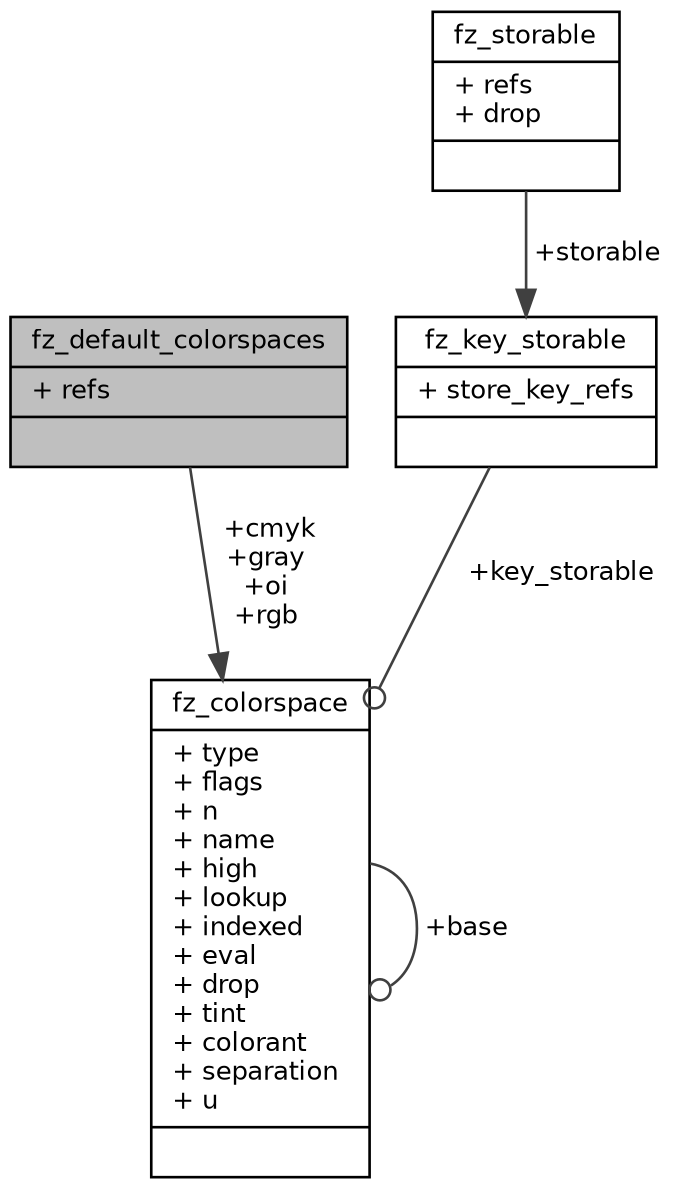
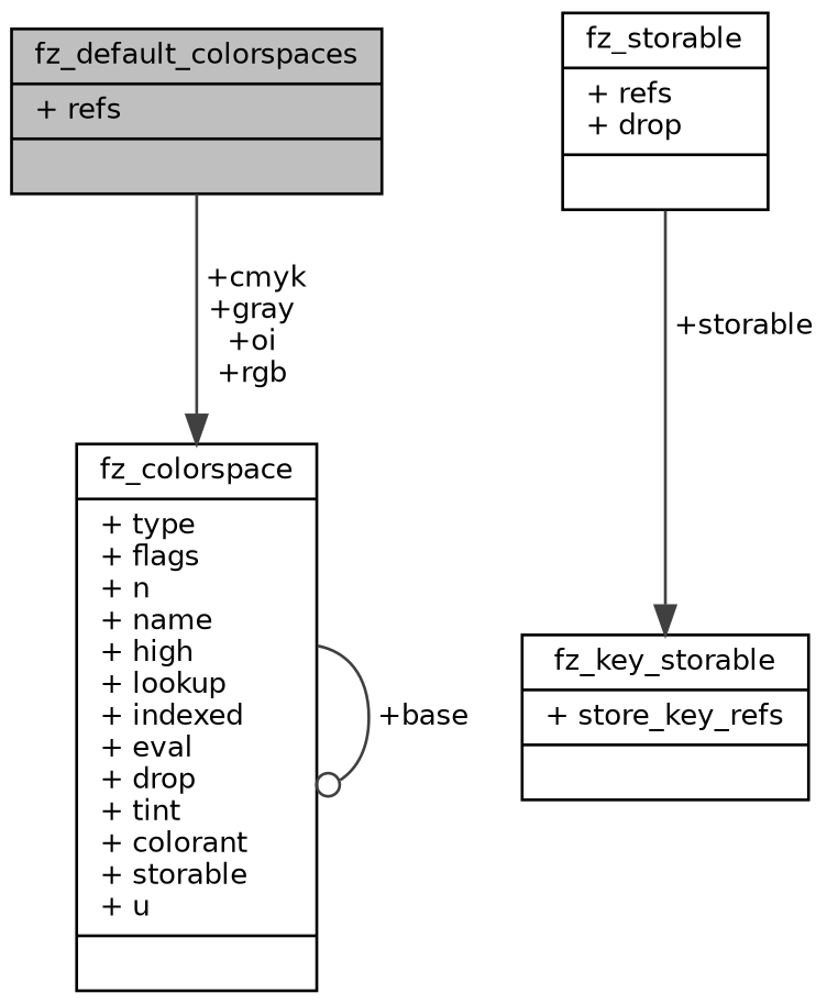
  digraph {
    node [color=black fillcolor=white fontname=Helvetica fontsize=10 shape=record style=filled]
    edge [arrowhead=normal color=grey25 fontname=Helvetica fontsize=10 labelfontname=Helvetica labelfontsize=10 style=solid]
    n1 [fillcolor=grey75 fontcolor=black height=0.2 label="{fz_default_colorspaces\n|+ refs\l|}" width=0.4]
-   n2 [height=0.2 label="{fz_colorspace\n|+ type\l+ flags\l+ n\l+ name\l+ high\l+ lookup\l+ indexed\l+ eval\l+ drop\l+ tint\l+ colorant\l+ separation\l+ u\l|}" width=0.4]
+   n2 [height=0.2 label="{fz_colorspace\n|+ type\l+ flags\l+ n\l+ name\l+ high\l+ lookup\l+ indexed\l+ eval\l+ drop\l+ tint\l+ colorant\l+ storable\l+ u\l|}" width=0.4]
    n3 [height=0.2 label="{fz_key_storable\n|+ store_key_refs\l|}" width=0.4]
    n4 [height=0.2 label="{fz_storable\n|+ refs\l+ drop\l|}" width=0.4]
    n1 -> n2 [label=" +cmyk\n+gray\n+oi\n+rgb"]
    n2 -> n2 [arrowhead=odot label=" +base"]
-   n3 -> n2 [arrowhead=odot label=" +key_storable"]
    n4 -> n3 [label=" +storable"]
  }
